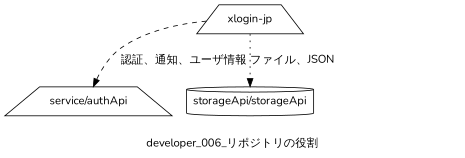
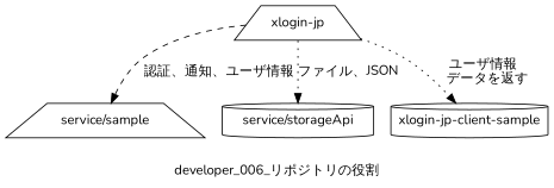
  digraph {
    fontname=Nunito
    label="developer_006_リポジトリの役割"
    rankdir=TB
    node [fontname=Nunito shape=trapezium]
    edge [fontname=Nunito style=dotted]
-   n1 [label="service/authApi"]
-   n2 [label="storageApi/storageApi" shape=cylinder]
+   n1 [label="service/sample"]
+   n2 [label="service/storageApi" shape=cylinder]
+   n3 [label="xlogin-jp-client-sample" shape=cylinder]
    n4 [label="xlogin-jp"]
    subgraph sub_1 {
      rank=same
      n1
      n2
    }
    n4 -> n1 [label="認証、通知、ユーザ情報" style=dashed]
    n4 -> n2 [label="ファイル、JSON"]
+   n4 -> n3 [label="ユーザ情報\n  データを返す"]
  }
